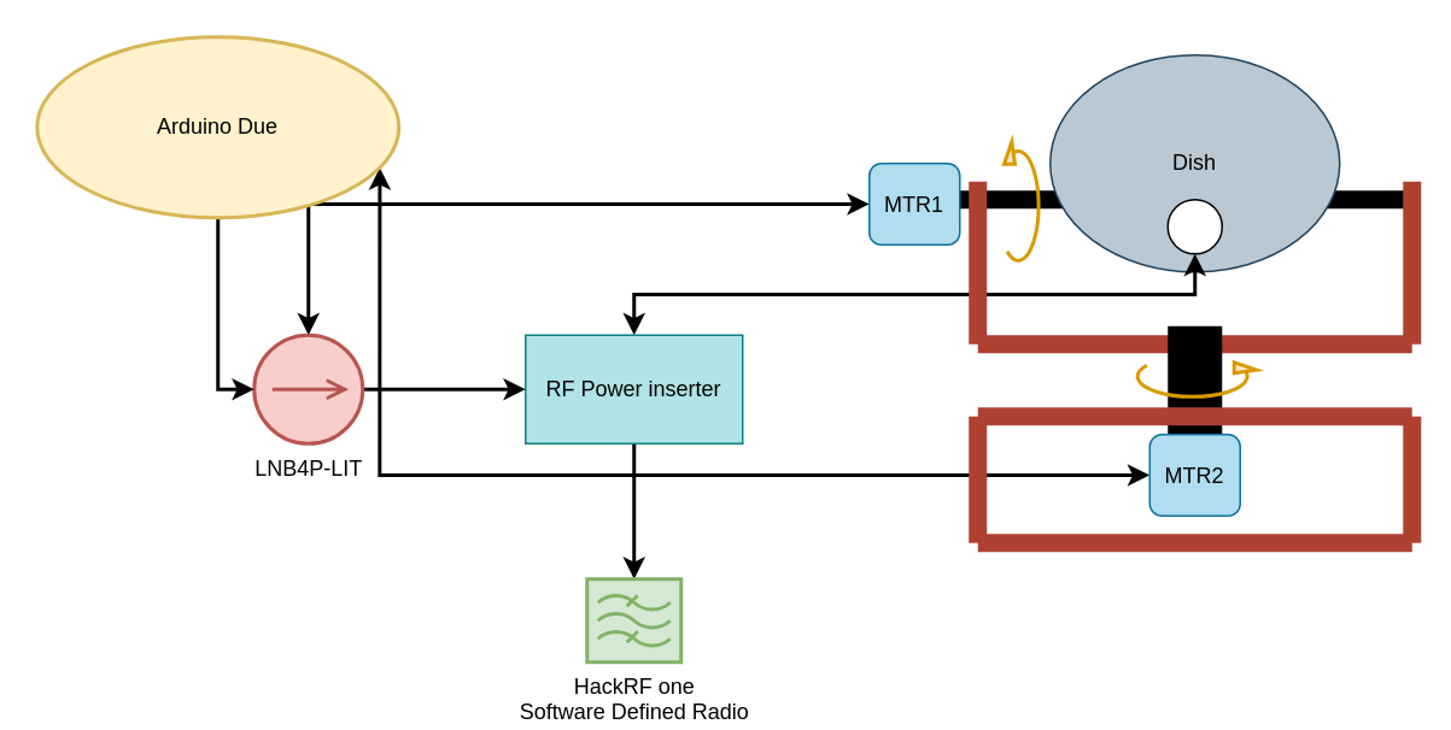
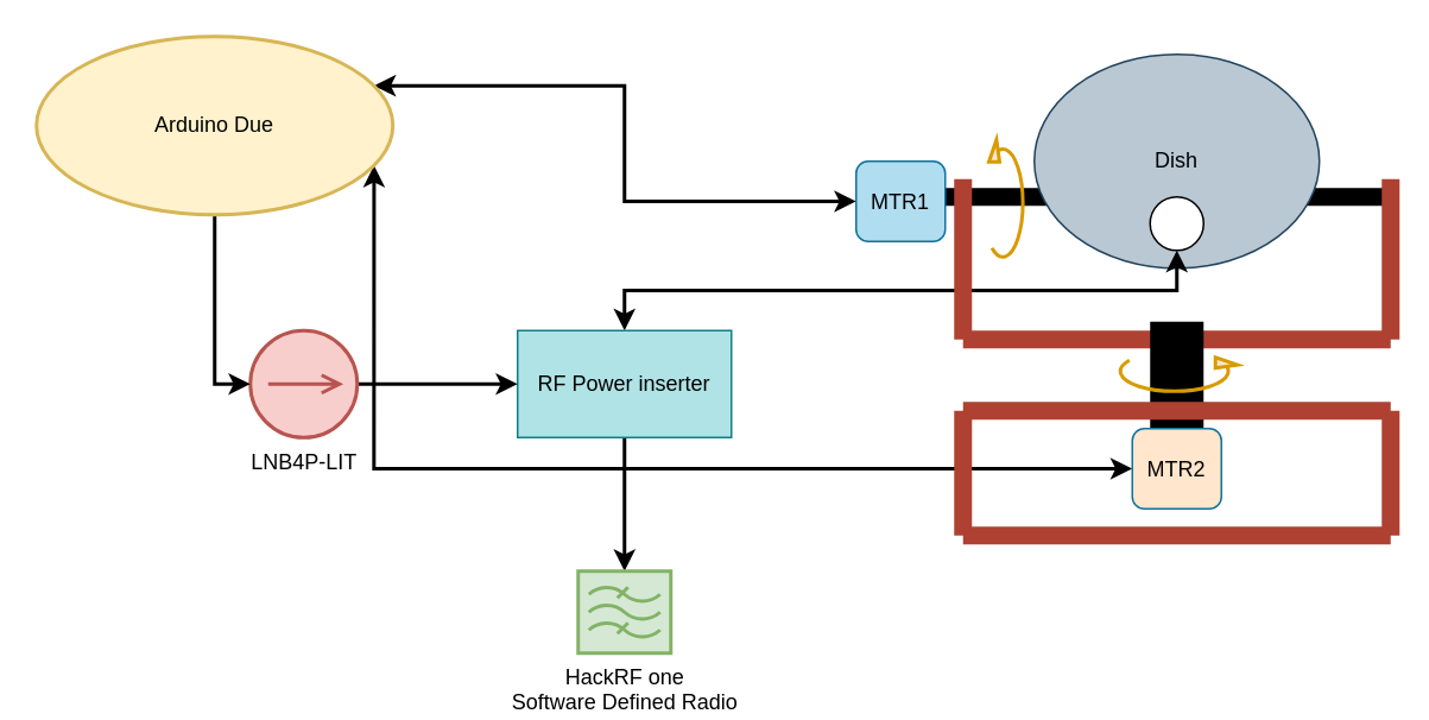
  <mxCell id="0" />
  <mxCell id="1" parent="0" />
  <mxCell id="2" value="" style="endArrow=none;html=1;strokeWidth=10;" edge="1" parent="1"><mxGeometry width="50" height="50" relative="1" as="geometry"><mxPoint x="780" y="110" as="sourcePoint" /><mxPoint x="530" y="110" as="targetPoint" /></mxGeometry></mxCell>
  <mxCell id="3" value="Dish" style="ellipse;whiteSpace=wrap;html=1;fillColor=#bac8d3;strokeColor=#23445d;" vertex="1" parent="1"><mxGeometry x="580" y="30" width="160" height="120" as="geometry" /></mxCell>
  <mxCell id="4" value="" style="ellipse;whiteSpace=wrap;html=1;aspect=fixed;" vertex="1" parent="1"><mxGeometry x="645" y="110" width="30" height="30" as="geometry" /></mxCell>
  <mxCell id="5" style="edgeStyle=orthogonalEdgeStyle;rounded=0;orthogonalLoop=1;jettySize=auto;html=1;entryX=0.5;entryY=0;entryDx=0;entryDy=0;entryPerimeter=0;startArrow=none;startFill=0;strokeWidth=2;" edge="1" parent="1" source="7" target="22"><mxGeometry relative="1" as="geometry" /></mxCell>
  <mxCell id="6" style="edgeStyle=orthogonalEdgeStyle;rounded=0;orthogonalLoop=1;jettySize=auto;html=1;exitX=0.5;exitY=0;exitDx=0;exitDy=0;entryX=0.5;entryY=1;entryDx=0;entryDy=0;startArrow=classic;startFill=1;strokeWidth=2;" edge="1" parent="1" source="7" target="4"><mxGeometry relative="1" as="geometry" /></mxCell>
  <mxCell id="7" value="RF Power inserter" style="whiteSpace=wrap;html=1;fillColor=#b0e3e6;strokeColor=#0e8088;rounded=0;" vertex="1" parent="1"><mxGeometry x="290" y="185" width="120" height="60" as="geometry" /></mxCell>
  <mxCell id="8" value="" style="endArrow=none;html=1;strokeWidth=10;fillColor=#fad9d5;strokeColor=#ae4132;" edge="1" parent="1"><mxGeometry width="50" height="50" relative="1" as="geometry"><mxPoint x="540" y="190" as="sourcePoint" /><mxPoint x="540" y="100" as="targetPoint" /></mxGeometry></mxCell>
- <mxCell id="9" style="edgeStyle=orthogonalEdgeStyle;rounded=0;orthogonalLoop=1;jettySize=auto;html=1;exitX=0;exitY=0.5;exitDx=0;exitDy=0;startArrow=classic;startFill=1;strokeWidth=2;" edge="1" parent="1" source="10" target="24"><mxGeometry relative="1" as="geometry" /></mxCell>
+ <mxCell id="9" style="edgeStyle=orthogonalEdgeStyle;rounded=0;orthogonalLoop=1;jettySize=auto;html=1;exitX=0;exitY=0.5;exitDx=0;exitDy=0;entryX=1;entryY=0.25;entryDx=0;entryDy=0;startArrow=classic;startFill=1;strokeWidth=2;" edge="1" parent="1" source="10" target="26"><mxGeometry relative="1" as="geometry" /></mxCell>
  <mxCell id="10" value="MTR1" style="rounded=1;whiteSpace=wrap;html=1;fillColor=#b1ddf0;strokeColor=#10739e;" vertex="1" parent="1"><mxGeometry x="480" y="90" width="50" height="45" as="geometry" /></mxCell>
  <mxCell id="11" value="" style="endArrow=none;html=1;strokeWidth=10;fillColor=#fad9d5;strokeColor=#ae4132;" edge="1" parent="1"><mxGeometry width="50" height="50" relative="1" as="geometry"><mxPoint x="780" y="190" as="sourcePoint" /><mxPoint x="780" y="100" as="targetPoint" /></mxGeometry></mxCell>
  <mxCell id="12" value="" style="endArrow=none;html=1;strokeWidth=10;fillColor=#fad9d5;strokeColor=#ae4132;" edge="1" parent="1"><mxGeometry width="50" height="50" relative="1" as="geometry"><mxPoint x="780" y="190" as="sourcePoint" /><mxPoint x="540" y="190" as="targetPoint" /></mxGeometry></mxCell>
  <mxCell id="13" value="" style="endArrow=none;html=1;strokeWidth=30;" edge="1" parent="1"><mxGeometry width="50" height="50" relative="1" as="geometry"><mxPoint x="660" y="240" as="sourcePoint" /><mxPoint x="660" y="180" as="targetPoint" /></mxGeometry></mxCell>
  <mxCell id="14" value="" style="endArrow=none;html=1;strokeWidth=10;fillColor=#fad9d5;strokeColor=#ae4132;" edge="1" parent="1"><mxGeometry width="50" height="50" relative="1" as="geometry"><mxPoint x="780" y="230" as="sourcePoint" /><mxPoint x="540" y="230" as="targetPoint" /></mxGeometry></mxCell>
  <mxCell id="15" style="edgeStyle=orthogonalEdgeStyle;rounded=0;orthogonalLoop=1;jettySize=auto;html=1;entryX=1;entryY=0.75;entryDx=0;entryDy=0;startArrow=classic;startFill=1;strokeWidth=2;" edge="1" parent="1" source="16" target="26"><mxGeometry relative="1" as="geometry" /></mxCell>
- <mxCell id="16" value="MTR2" style="rounded=1;whiteSpace=wrap;html=1;fillColor=#b1ddf0;strokeColor=#10739e;" vertex="1" parent="1"><mxGeometry x="635" y="240" width="50" height="45" as="geometry" /></mxCell>
+ <mxCell id="16" value="MTR2" style="rounded=1;whiteSpace=wrap;html=1;fillColor=#ffe6cc;strokeColor=#10739e;" vertex="1" parent="1"><mxGeometry x="635" y="240" width="50" height="45" as="geometry" /></mxCell>
  <mxCell id="17" value="" style="endArrow=none;html=1;strokeWidth=10;fillColor=#fad9d5;strokeColor=#ae4132;" edge="1" parent="1"><mxGeometry width="50" height="50" relative="1" as="geometry"><mxPoint x="540" y="300" as="sourcePoint" /><mxPoint x="540" y="230" as="targetPoint" /></mxGeometry></mxCell>
  <mxCell id="18" value="" style="endArrow=none;html=1;strokeWidth=10;fillColor=#fad9d5;strokeColor=#ae4132;" edge="1" parent="1"><mxGeometry width="50" height="50" relative="1" as="geometry"><mxPoint x="780" y="300" as="sourcePoint" /><mxPoint x="780" y="230" as="targetPoint" /></mxGeometry></mxCell>
  <mxCell id="19" value="" style="endArrow=none;html=1;strokeWidth=10;fillColor=#fad9d5;strokeColor=#ae4132;" edge="1" parent="1"><mxGeometry width="50" height="50" relative="1" as="geometry"><mxPoint x="780" y="300" as="sourcePoint" /><mxPoint x="540" y="300" as="targetPoint" /></mxGeometry></mxCell>
  <mxCell id="20" value="" style="verticalLabelPosition=bottom;shadow=0;dashed=0;align=center;html=1;verticalAlign=top;shape=mxgraph.electrical.rot_mech.verticalLabelPosition=bottom;shadow=0;dashed=0;align=center;fillColor=#ffe6cc;html=1;verticalAlign=top;strokeWidth=2;shape=mxgraph.electrical.rot_mech.rotation;strokeColor=#d79b00;" vertex="1" parent="1"><mxGeometry x="625" y="200" width="69" height="20" as="geometry" /></mxCell>
  <mxCell id="21" value="" style="verticalLabelPosition=bottom;shadow=0;dashed=0;align=center;html=1;verticalAlign=top;shape=mxgraph.electrical.rot_mech.verticalLabelPosition=bottom;shadow=0;dashed=0;align=center;fillColor=#ffe6cc;html=1;verticalAlign=top;strokeWidth=2;shape=mxgraph.electrical.rot_mech.rotation;strokeColor=#d79b00;rotation=-90;" vertex="1" parent="1"><mxGeometry x="530" y="102.5" width="69" height="20" as="geometry" /></mxCell>
  <mxCell id="22" value="HackRF one&lt;br&gt;Software Defined Radio" style="verticalLabelPosition=bottom;shadow=0;dashed=0;align=center;html=1;verticalAlign=top;shape=mxgraph.electrical.abstract.filter;strokeWidth=2;fillColor=#d5e8d4;strokeColor=#82b366;" vertex="1" parent="1"><mxGeometry x="324" y="320" width="52" height="46" as="geometry" /></mxCell>
  <mxCell id="23" style="edgeStyle=orthogonalEdgeStyle;rounded=0;orthogonalLoop=1;jettySize=auto;html=1;entryX=0;entryY=0.5;entryDx=0;entryDy=0;startArrow=none;startFill=0;strokeWidth=2;" edge="1" parent="1" source="24" target="7"><mxGeometry relative="1" as="geometry" /></mxCell>
  <mxCell id="24" value="LNB4P-LIT" style="pointerEvents=1;verticalLabelPosition=bottom;shadow=0;dashed=0;align=center;html=1;verticalAlign=top;shape=mxgraph.electrical.signal_sources.dc_source_2;strokeWidth=2;fillColor=#f8cecc;strokeColor=#b85450;" vertex="1" parent="1"><mxGeometry x="140" y="185" width="60" height="60" as="geometry" /></mxCell>
  <mxCell id="25" style="edgeStyle=orthogonalEdgeStyle;rounded=0;orthogonalLoop=1;jettySize=auto;html=1;entryX=0;entryY=0.5;entryDx=0;entryDy=0;entryPerimeter=0;startArrow=none;startFill=0;strokeWidth=2;" edge="1" parent="1" source="26" target="24"><mxGeometry relative="1" as="geometry" /></mxCell>
  <mxCell id="26" value="Arduino Due" style="ellipse;whiteSpace=wrap;html=1;strokeWidth=2;fillColor=#fff2cc;strokeColor=#d6b656;" vertex="1" parent="1"><mxGeometry x="20" y="20" width="200" height="100" as="geometry" /></mxCell>
